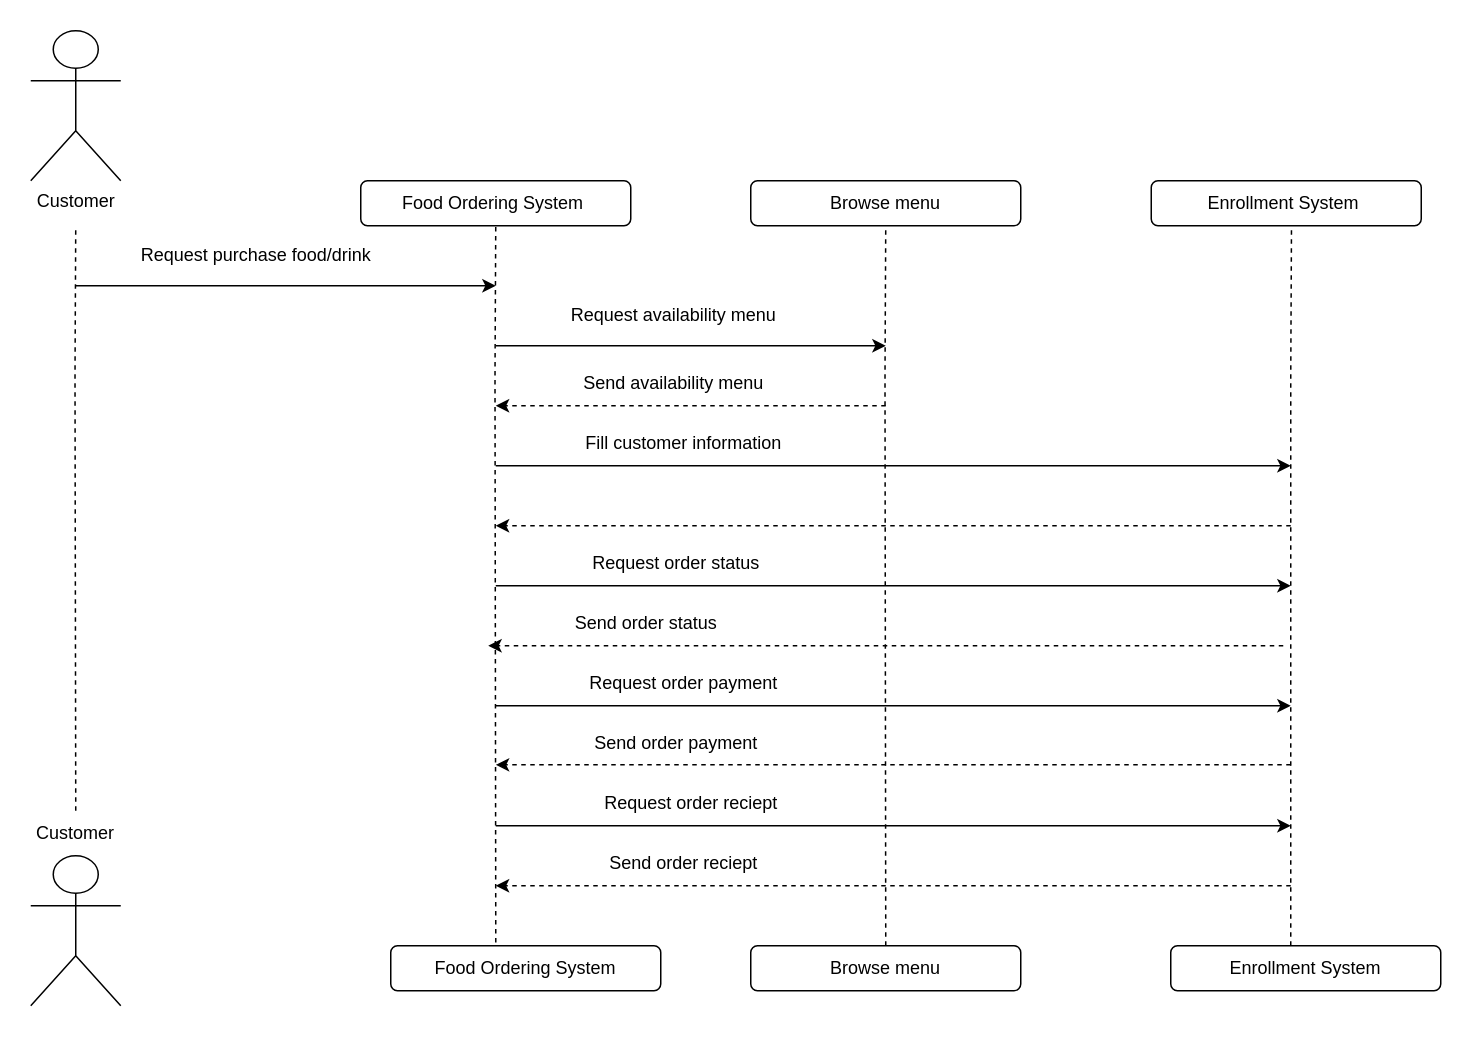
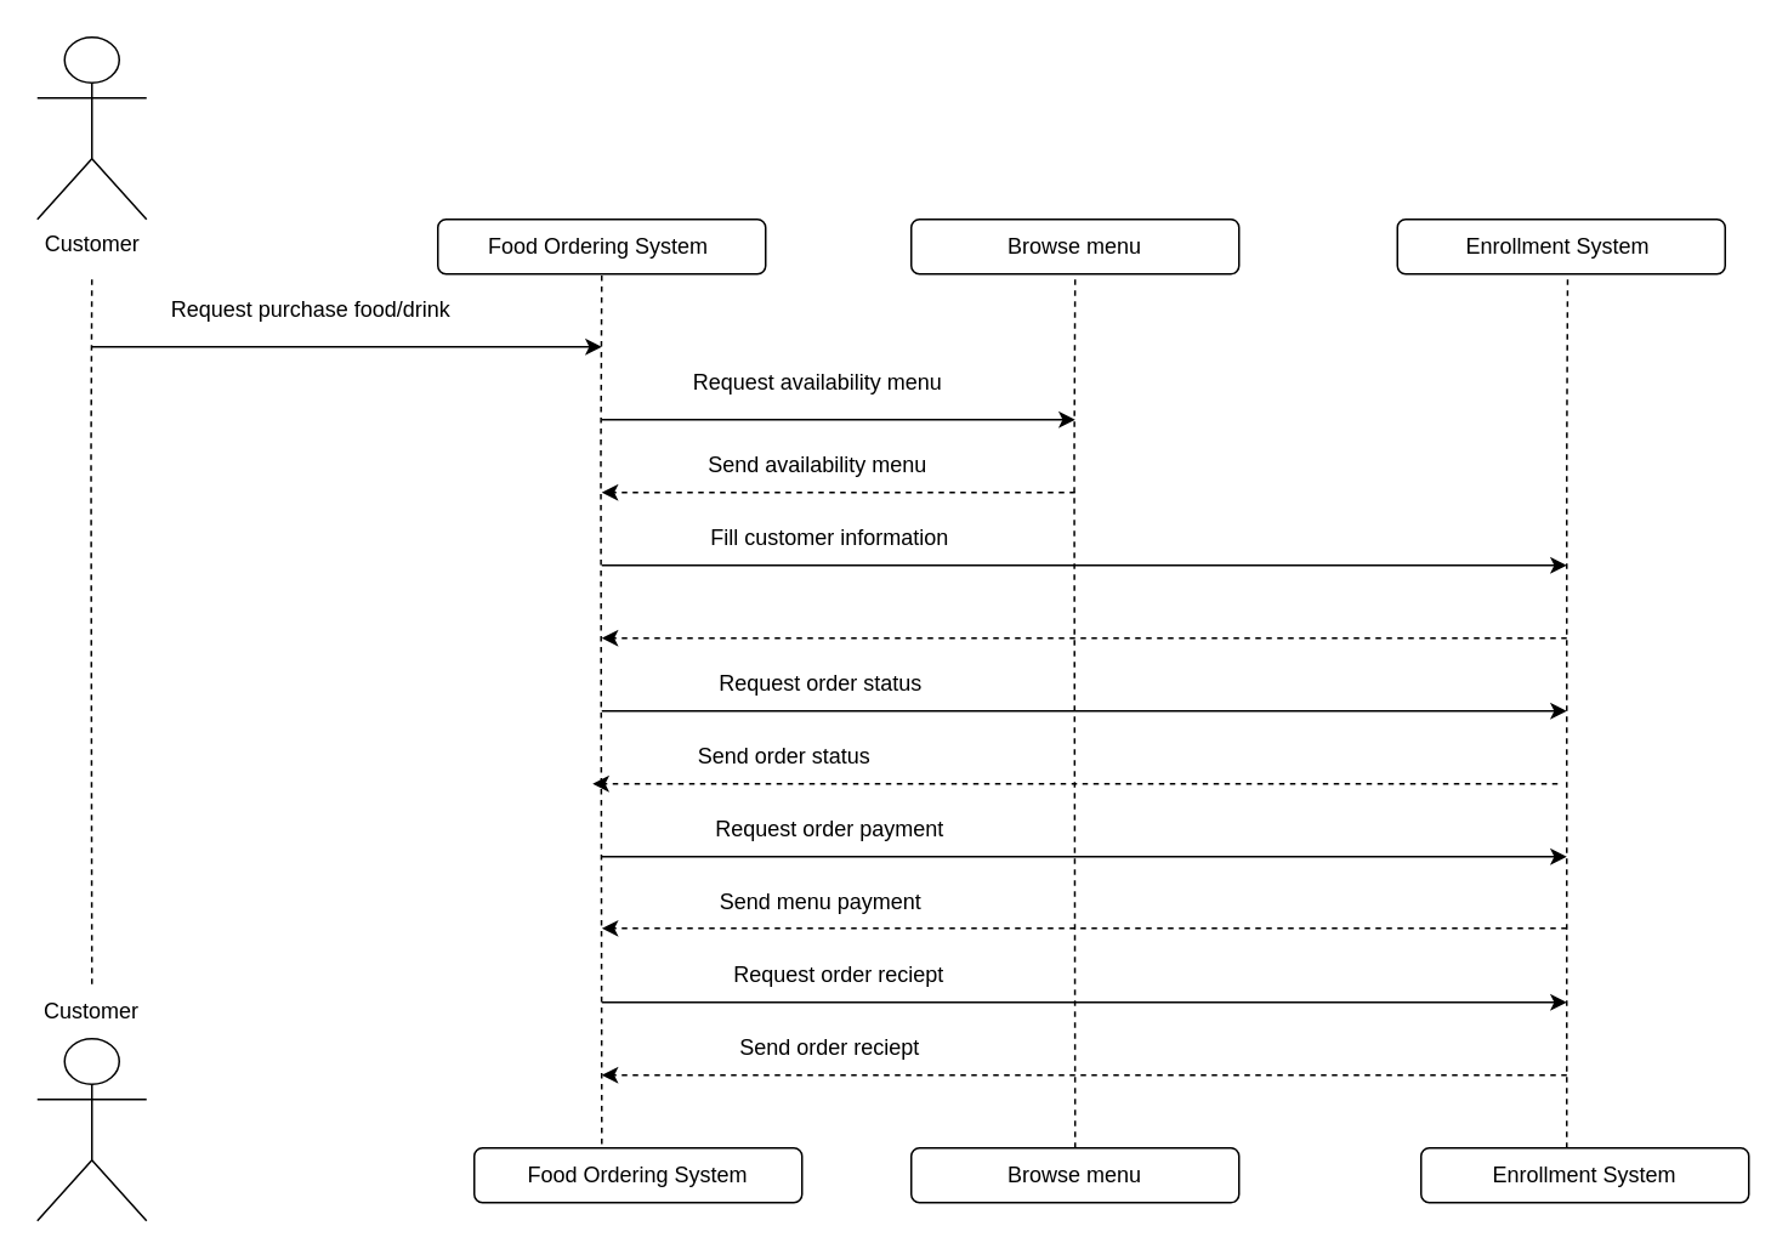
  <mxCell id="0" />
  <mxCell id="1" parent="0" />
  <mxCell id="2" value="Customer&lt;br&gt;" style="shape=umlActor;verticalLabelPosition=bottom;verticalAlign=top;html=1;outlineConnect=0;" vertex="1" parent="1"><mxGeometry x="20" y="20" width="60" height="100" as="geometry" /></mxCell>
  <mxCell id="3" value="" style="shape=umlActor;verticalLabelPosition=bottom;verticalAlign=top;html=1;outlineConnect=0;" vertex="1" parent="1"><mxGeometry x="20" y="570" width="60" height="100" as="geometry" /></mxCell>
  <mxCell id="4" value="" style="endArrow=none;dashed=1;html=1;exitX=0.5;exitY=0;exitDx=0;exitDy=0;" edge="1" parent="1" source="5"><mxGeometry width="50" height="50" relative="1" as="geometry"><mxPoint x="50" y="350" as="sourcePoint" /><mxPoint x="50" y="150" as="targetPoint" /><Array as="points"><mxPoint x="49.5" y="250" /></Array></mxGeometry></mxCell>
  <mxCell id="5" value="Customer&lt;br&gt;" style="text;html=1;strokeColor=none;fillColor=none;align=center;verticalAlign=middle;whiteSpace=wrap;rounded=0;" vertex="1" parent="1"><mxGeometry x="20" y="540" width="60" height="30" as="geometry" /></mxCell>
  <mxCell id="6" value="" style="endArrow=none;dashed=1;html=1;exitX=0.389;exitY=-0.071;exitDx=0;exitDy=0;exitPerimeter=0;" edge="1" parent="1" source="13"><mxGeometry width="50" height="50" relative="1" as="geometry"><mxPoint x="330" y="430" as="sourcePoint" /><mxPoint x="330" y="150" as="targetPoint" /><Array as="points"><mxPoint x="329.5" y="250" /></Array></mxGeometry></mxCell>
  <mxCell id="7" value="" style="endArrow=none;dashed=1;html=1;exitX=0.5;exitY=0;exitDx=0;exitDy=0;" edge="1" parent="1" source="14"><mxGeometry width="50" height="50" relative="1" as="geometry"><mxPoint x="590" y="430" as="sourcePoint" /><mxPoint x="590" y="150" as="targetPoint" /><Array as="points"><mxPoint x="589.5" y="250" /></Array></mxGeometry></mxCell>
  <mxCell id="8" value="" style="endArrow=none;dashed=1;html=1;" edge="1" parent="1"><mxGeometry width="50" height="50" relative="1" as="geometry"><mxPoint x="860" y="660" as="sourcePoint" /><mxPoint x="860.5" y="150" as="targetPoint" /><Array as="points"><mxPoint x="860" y="250" /></Array></mxGeometry></mxCell>
  <mxCell id="9" value="" style="endArrow=classic;html=1;" edge="1" parent="1"><mxGeometry width="50" height="50" relative="1" as="geometry"><mxPoint x="50" y="190" as="sourcePoint" /><mxPoint x="330" y="190" as="targetPoint" /></mxGeometry></mxCell>
  <mxCell id="10" value="Food Ordering System&amp;nbsp;" style="rounded=1;whiteSpace=wrap;html=1;" vertex="1" parent="1"><mxGeometry x="240" y="120" width="180" height="30" as="geometry" /></mxCell>
  <mxCell id="11" value="Browse menu" style="rounded=1;whiteSpace=wrap;html=1;" vertex="1" parent="1"><mxGeometry x="500" y="120" width="180" height="30" as="geometry" /></mxCell>
  <mxCell id="12" value="Enrollment System&amp;nbsp;" style="rounded=1;whiteSpace=wrap;html=1;" vertex="1" parent="1"><mxGeometry x="767" y="120" width="180" height="30" as="geometry" /></mxCell>
  <mxCell id="13" value="Food Ordering System" style="rounded=1;whiteSpace=wrap;html=1;" vertex="1" parent="1"><mxGeometry x="260" y="630" width="180" height="30" as="geometry" /></mxCell>
  <mxCell id="14" value="Browse menu" style="rounded=1;whiteSpace=wrap;html=1;" vertex="1" parent="1"><mxGeometry x="500" y="630" width="180" height="30" as="geometry" /></mxCell>
  <mxCell id="15" value="Enrollment System" style="rounded=1;whiteSpace=wrap;html=1;" vertex="1" parent="1"><mxGeometry x="780" y="630" width="180" height="30" as="geometry" /></mxCell>
  <mxCell id="16" value="Request purchase food/drink" style="text;html=1;align=center;verticalAlign=middle;resizable=0;points=[];autosize=1;strokeColor=none;fillColor=none;" vertex="1" parent="1"><mxGeometry x="80" y="155" width="180" height="30" as="geometry" /></mxCell>
  <mxCell id="17" value="" style="endArrow=classic;html=1;" edge="1" parent="1"><mxGeometry width="50" height="50" relative="1" as="geometry"><mxPoint x="330" y="230" as="sourcePoint" /><mxPoint x="590" y="230" as="targetPoint" /></mxGeometry></mxCell>
  <mxCell id="18" value="Request availability menu&amp;nbsp;" style="text;html=1;align=center;verticalAlign=middle;resizable=0;points=[];autosize=1;strokeColor=none;fillColor=none;" vertex="1" parent="1"><mxGeometry x="370" y="195" width="160" height="30" as="geometry" /></mxCell>
  <mxCell id="19" value="" style="dashed=1;&#10;endArrow=classic;html=1;" edge="1" parent="1"><mxGeometry width="50" height="50" relative="1" as="geometry"><mxPoint x="590" y="270" as="sourcePoint" /><mxPoint x="330" y="270" as="targetPoint" /></mxGeometry></mxCell>
  <mxCell id="20" value="Send availability menu&amp;nbsp;" style="text;html=1;align=center;verticalAlign=middle;resizable=0;points=[];autosize=1;strokeColor=none;fillColor=none;" vertex="1" parent="1"><mxGeometry x="375" y="240" width="150" height="30" as="geometry" /></mxCell>
  <mxCell id="21" value="" style="endArrow=classic;html=1;" edge="1" parent="1"><mxGeometry width="50" height="50" relative="1" as="geometry"><mxPoint x="330" y="310" as="sourcePoint" /><mxPoint x="860" y="310" as="targetPoint" /></mxGeometry></mxCell>
  <mxCell id="22" value="Fill customer information" style="text;html=1;align=center;verticalAlign=middle;resizable=0;points=[];autosize=1;strokeColor=none;fillColor=none;" vertex="1" parent="1"><mxGeometry x="380" y="280" width="150" height="30" as="geometry" /></mxCell>
  <mxCell id="23" value="" style="dashed=1;&#10;endArrow=classic;html=1;" edge="1" parent="1"><mxGeometry width="50" height="50" relative="1" as="geometry"><mxPoint x="860" y="350" as="sourcePoint" /><mxPoint x="330" y="350" as="targetPoint" /></mxGeometry></mxCell>
  <mxCell id="24" value="" style="endArrow=classic;html=1;" edge="1" parent="1"><mxGeometry width="50" height="50" relative="1" as="geometry"><mxPoint x="330" y="390" as="sourcePoint" /><mxPoint x="860" y="390" as="targetPoint" /></mxGeometry></mxCell>
  <mxCell id="25" value="Request order status" style="text;html=1;align=center;verticalAlign=middle;resizable=0;points=[];autosize=1;strokeColor=none;fillColor=none;" vertex="1" parent="1"><mxGeometry x="385" y="360" width="130" height="30" as="geometry" /></mxCell>
  <mxCell id="26" value="" style="dashed=1;&#10;endArrow=classic;html=1;" edge="1" parent="1"><mxGeometry width="50" height="50" relative="1" as="geometry"><mxPoint x="855" y="430" as="sourcePoint" /><mxPoint x="325" y="430" as="targetPoint" /></mxGeometry></mxCell>
  <mxCell id="27" value="Send order status" style="text;html=1;align=center;verticalAlign=middle;resizable=0;points=[];autosize=1;strokeColor=none;fillColor=none;" vertex="1" parent="1"><mxGeometry x="370" y="400" width="120" height="30" as="geometry" /></mxCell>
  <mxCell id="28" value="" style="endArrow=classic;html=1;" edge="1" parent="1"><mxGeometry width="50" height="50" relative="1" as="geometry"><mxPoint x="330" y="470" as="sourcePoint" /><mxPoint x="860" y="470" as="targetPoint" /></mxGeometry></mxCell>
  <mxCell id="29" value="Request order payment" style="text;html=1;align=center;verticalAlign=middle;resizable=0;points=[];autosize=1;strokeColor=none;fillColor=none;" vertex="1" parent="1"><mxGeometry x="380" y="440" width="150" height="30" as="geometry" /></mxCell>
  <mxCell id="30" value="" style="dashed=1;&#10;endArrow=classic;html=1;" edge="1" parent="1"><mxGeometry width="50" height="50" relative="1" as="geometry"><mxPoint x="860" y="509.41" as="sourcePoint" /><mxPoint x="330" y="509.41" as="targetPoint" /></mxGeometry></mxCell>
- <mxCell id="31" value="Send order payment" style="text;html=1;align=center;verticalAlign=middle;resizable=0;points=[];autosize=1;strokeColor=none;fillColor=none;" vertex="1" parent="1"><mxGeometry x="385" y="480" width="130" height="30" as="geometry" /></mxCell>
+ <mxCell id="31" value="Send menu payment" style="text;html=1;align=center;verticalAlign=middle;resizable=0;points=[];autosize=1;strokeColor=none;fillColor=none;" vertex="1" parent="1"><mxGeometry x="385" y="480" width="130" height="30" as="geometry" /></mxCell>
  <mxCell id="32" value="" style="endArrow=classic;html=1;" edge="1" parent="1"><mxGeometry width="50" height="50" relative="1" as="geometry"><mxPoint x="330" y="550" as="sourcePoint" /><mxPoint x="860" y="550" as="targetPoint" /></mxGeometry></mxCell>
  <mxCell id="33" value="" style="dashed=1;&#10;endArrow=classic;html=1;" edge="1" parent="1"><mxGeometry width="50" height="50" relative="1" as="geometry"><mxPoint x="860" y="590" as="sourcePoint" /><mxPoint x="330" y="590" as="targetPoint" /></mxGeometry></mxCell>
  <mxCell id="34" value="Request order reciept" style="text;html=1;align=center;verticalAlign=middle;resizable=0;points=[];autosize=1;strokeColor=none;fillColor=none;" vertex="1" parent="1"><mxGeometry x="390" y="520" width="140" height="30" as="geometry" /></mxCell>
  <mxCell id="35" value="Send order reciept" style="text;html=1;align=center;verticalAlign=middle;resizable=0;points=[];autosize=1;strokeColor=none;fillColor=none;" vertex="1" parent="1"><mxGeometry x="395" y="560" width="120" height="30" as="geometry" /></mxCell>
